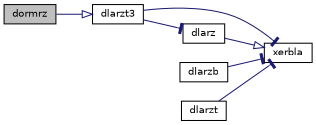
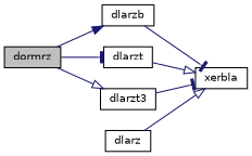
  digraph {
    rankdir=LR
    node [color=black fillcolor=white fontname=Helvetica fontsize=10 shape=record style=filled]
    edge [arrowhead=tee color=midnightblue fontname=Helvetica fontsize=10 labelfontname=Helvetica labelfontsize=10 style=solid]
    n1 [fillcolor=grey75 fontcolor=black height=0.2 label=dormrz width=0.4]
    n2 [height=0.2 label=dlarzb width=0.4]
    n3 [height=0.2 label=dlarzt width=0.4]
    n4 [height=0.2 label=dlarzt3 width=0.4]
    n5 [height=0.2 label=xerbla width=0.4]
    n6 [height=0.2 label=dlarz width=0.4]
+   n1 -> n2 [arrowhead=normal]
+   n1 -> n3
    n1 -> n4 [arrowhead=onormal]
    n2 -> n5
-   n3 -> n5
+   n3 -> n5 [arrowhead=onormal]
    n4 -> n5
-   n4 -> n6
    n6 -> n5 [arrowhead=onormal]
  }
